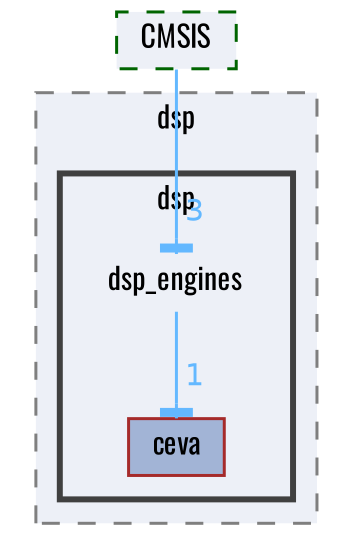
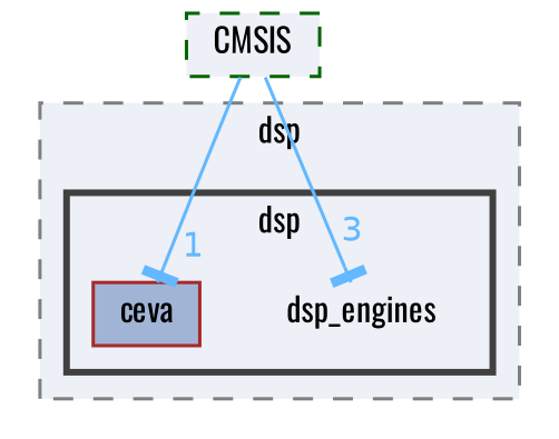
  digraph {
    compound=true
    fontname=Oswald
    node [color=brown fontname=Oswald fontsize=10 shape=box]
    edge [arrowhead=tee color=steelblue1 fontcolor=steelblue1 fontname=Oswald fontsize=10 labeldistance=1.5 labelfontname=Helvetica labelfontsize=10]
    n1 [height=0.2 label=dsp_engines shape=plaintext width=0.4]
    n2 [fillcolor="#a2b4d6" height=0.2 label=ceva style=filled width=0.4]
    n3 [color=darkgreen fillcolor="#edf0f7" height=0.2 label=CMSIS style="filled,dashed" width=0.4]
    subgraph cluster_1 {
      bgcolor="#edf0f7"
      fontsize=10
      label=dsp
      pencolor=grey50
      style="filled,dashed"
      subgraph cluster_2 {
        bgcolor="#edf0f7"
        fontsize=10
        label=dsp
        pencolor=grey25
        style="filled,bold"
        n1
        n2
      }
    }
-   n1 -> n2 [headlabel=1]
+   n3 -> n2 [headlabel=1]
    n3 -> n1 [headlabel=3]
  }
